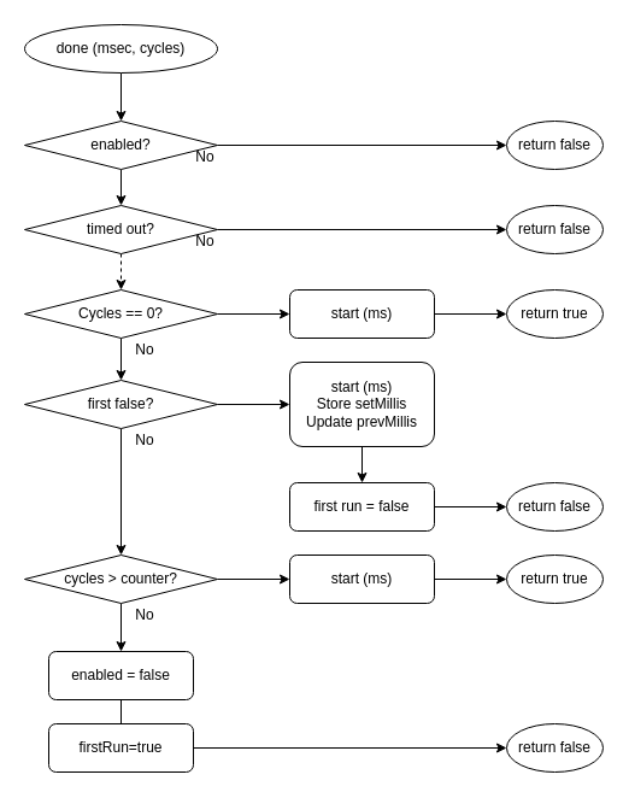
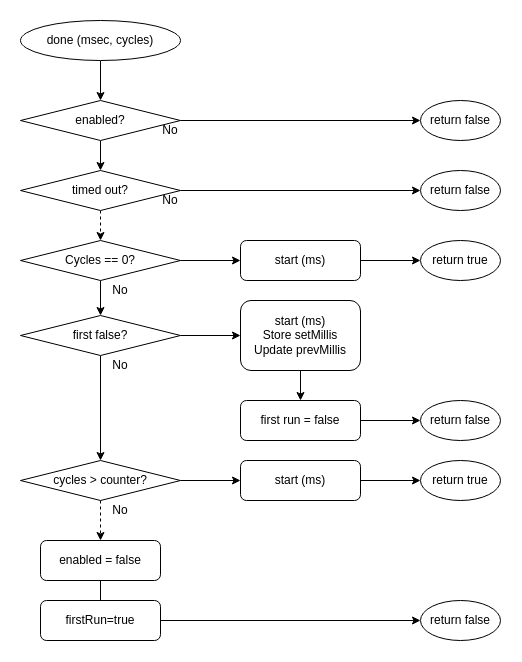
  <mxCell id="0" />
  <mxCell id="1" parent="0" />
  <mxCell id="2" value="" style="edgeStyle=none;html=1;" parent="1" source="3" target="6" edge="1"><mxGeometry relative="1" as="geometry" /></mxCell>
  <mxCell id="3" value="done (msec, cycles)" style="ellipse;whiteSpace=wrap;html=1;" parent="1" vertex="1"><mxGeometry x="20" y="20" width="160" height="40" as="geometry" /></mxCell>
  <mxCell id="4" value="" style="edgeStyle=none;html=1;" parent="1" source="6" target="23" edge="1"><mxGeometry relative="1" as="geometry" /></mxCell>
  <mxCell id="5" value="" style="edgeStyle=none;html=1;" parent="1" source="6" target="12" edge="1"><mxGeometry relative="1" as="geometry" /></mxCell>
  <mxCell id="6" value="enabled?" style="rhombus;whiteSpace=wrap;html=1;" parent="1" vertex="1"><mxGeometry x="20" y="100" width="160" height="40" as="geometry" /></mxCell>
  <mxCell id="7" value="" style="edgeStyle=none;html=1;" parent="1" source="9" target="25" edge="1"><mxGeometry relative="1" as="geometry" /></mxCell>
  <mxCell id="8" style="edgeStyle=none;html=1;exitX=0.5;exitY=1;exitDx=0;exitDy=0;entryX=0.5;entryY=0;entryDx=0;entryDy=0;" parent="1" source="9" target="18" edge="1"><mxGeometry relative="1" as="geometry" /></mxCell>
  <mxCell id="9" value="first false?" style="rhombus;whiteSpace=wrap;html=1;" parent="1" vertex="1"><mxGeometry x="20" y="315" width="160" height="40" as="geometry" /></mxCell>
  <mxCell id="10" value="" style="edgeStyle=none;html=1;" parent="1" source="12" target="28" edge="1"><mxGeometry relative="1" as="geometry" /></mxCell>
  <mxCell id="11" value="" style="edgeStyle=none;html=1;dashed=1;" parent="1" source="12" target="15" edge="1"><mxGeometry relative="1" as="geometry" /></mxCell>
  <mxCell id="12" value="timed out?" style="rhombus;whiteSpace=wrap;html=1;" parent="1" vertex="1"><mxGeometry x="20" y="170" width="160" height="40" as="geometry" /></mxCell>
  <mxCell id="13" value="" style="edgeStyle=none;html=1;" parent="1" source="15" target="30" edge="1"><mxGeometry relative="1" as="geometry" /></mxCell>
  <mxCell id="14" value="" style="edgeStyle=none;html=1;" parent="1" source="15" target="9" edge="1"><mxGeometry relative="1" as="geometry" /></mxCell>
  <mxCell id="15" value="Cycles == 0?" style="rhombus;whiteSpace=wrap;html=1;" parent="1" vertex="1"><mxGeometry x="20" y="240" width="160" height="40" as="geometry" /></mxCell>
  <mxCell id="16" value="" style="edgeStyle=none;html=1;" parent="1" source="18" target="33" edge="1"><mxGeometry relative="1" as="geometry" /></mxCell>
- <mxCell id="17" value="" style="edgeStyle=none;html=1;" parent="1" source="18" target="36" edge="1"><mxGeometry relative="1" as="geometry" /></mxCell>
+ <mxCell id="17" value="" style="edgeStyle=none;html=1;dashed=1;" parent="1" source="18" target="36" edge="1"><mxGeometry relative="1" as="geometry" /></mxCell>
  <mxCell id="18" value="cycles &amp;gt; counter?" style="rhombus;whiteSpace=wrap;html=1;" parent="1" vertex="1"><mxGeometry x="20" y="460" width="160" height="40" as="geometry" /></mxCell>
  <mxCell id="19" value="No" style="text;html=1;strokeColor=none;fillColor=none;align=center;verticalAlign=middle;whiteSpace=wrap;rounded=0;" parent="1" vertex="1"><mxGeometry x="150" y="120" width="40" height="20" as="geometry" /></mxCell>
  <mxCell id="20" value="No" style="text;html=1;strokeColor=none;fillColor=none;align=center;verticalAlign=middle;whiteSpace=wrap;rounded=0;" parent="1" vertex="1"><mxGeometry x="100" y="280" width="40" height="20" as="geometry" /></mxCell>
  <mxCell id="21" value="No" style="text;html=1;strokeColor=none;fillColor=none;align=center;verticalAlign=middle;whiteSpace=wrap;rounded=0;" parent="1" vertex="1"><mxGeometry x="150" y="190" width="40" height="20" as="geometry" /></mxCell>
  <mxCell id="22" value="No" style="text;html=1;strokeColor=none;fillColor=none;align=center;verticalAlign=middle;whiteSpace=wrap;rounded=0;" parent="1" vertex="1"><mxGeometry x="100" y="355" width="40" height="20" as="geometry" /></mxCell>
  <mxCell id="23" value="return false" style="ellipse;whiteSpace=wrap;html=1;" parent="1" vertex="1"><mxGeometry x="420" y="100" width="80" height="40" as="geometry" /></mxCell>
  <mxCell id="24" value="" style="edgeStyle=none;html=1;" parent="1" source="25" target="27" edge="1"><mxGeometry relative="1" as="geometry" /></mxCell>
  <mxCell id="25" value="start (ms)&lt;br&gt;Store setMillis&lt;br&gt;Update prevMillis" style="rounded=1;whiteSpace=wrap;html=1;" parent="1" vertex="1"><mxGeometry x="240" y="300" width="120" height="70" as="geometry" /></mxCell>
  <mxCell id="26" value="" style="edgeStyle=none;html=1;" parent="1" source="27" target="38" edge="1"><mxGeometry relative="1" as="geometry" /></mxCell>
  <mxCell id="27" value="first run = false" style="rounded=1;whiteSpace=wrap;html=1;" parent="1" vertex="1"><mxGeometry x="240" y="400" width="120" height="40" as="geometry" /></mxCell>
  <mxCell id="28" value="return false" style="ellipse;whiteSpace=wrap;html=1;" parent="1" vertex="1"><mxGeometry x="420" y="170" width="80" height="40" as="geometry" /></mxCell>
  <mxCell id="29" value="" style="edgeStyle=none;html=1;" parent="1" source="30" target="31" edge="1"><mxGeometry relative="1" as="geometry" /></mxCell>
  <mxCell id="30" value="start (ms)" style="rounded=1;whiteSpace=wrap;html=1;" parent="1" vertex="1"><mxGeometry x="240" y="240" width="120" height="40" as="geometry" /></mxCell>
  <mxCell id="31" value="return true" style="ellipse;whiteSpace=wrap;html=1;" parent="1" vertex="1"><mxGeometry x="420" y="240" width="80" height="40" as="geometry" /></mxCell>
  <mxCell id="32" value="" style="edgeStyle=none;html=1;" parent="1" source="33" target="34" edge="1"><mxGeometry relative="1" as="geometry" /></mxCell>
  <mxCell id="33" value="start (ms)" style="rounded=1;whiteSpace=wrap;html=1;" parent="1" vertex="1"><mxGeometry x="240" y="460" width="120" height="40" as="geometry" /></mxCell>
  <mxCell id="34" value="return true" style="ellipse;whiteSpace=wrap;html=1;" parent="1" vertex="1"><mxGeometry x="420" y="460" width="80" height="40" as="geometry" /></mxCell>
  <mxCell id="35" value="" style="edgeStyle=none;html=1;startArrow=none;" parent="1" source="39" target="37" edge="1"><mxGeometry relative="1" as="geometry" /></mxCell>
  <mxCell id="36" value="enabled = false" style="rounded=1;whiteSpace=wrap;html=1;" parent="1" vertex="1"><mxGeometry x="40" y="540" width="120" height="40" as="geometry" /></mxCell>
  <mxCell id="37" value="return false" style="ellipse;whiteSpace=wrap;html=1;" parent="1" vertex="1"><mxGeometry x="420" y="600" width="80" height="40" as="geometry" /></mxCell>
  <mxCell id="38" value="return false" style="ellipse;whiteSpace=wrap;html=1;" parent="1" vertex="1"><mxGeometry x="420" y="400" width="80" height="40" as="geometry" /></mxCell>
  <mxCell id="39" value="firstRun=true" style="rounded=1;whiteSpace=wrap;html=1;" parent="1" vertex="1"><mxGeometry x="40" y="600" width="120" height="40" as="geometry" /></mxCell>
  <mxCell id="40" value="" style="edgeStyle=none;html=1;endArrow=none;" parent="1" source="36" target="39" edge="1"><mxGeometry relative="1" as="geometry"><mxPoint x="100" y="580" as="sourcePoint" /><mxPoint x="100" y="670" as="targetPoint" /></mxGeometry></mxCell>
  <mxCell id="41" value="No" style="text;html=1;strokeColor=none;fillColor=none;align=center;verticalAlign=middle;whiteSpace=wrap;rounded=0;" vertex="1" parent="1"><mxGeometry x="100" y="500" width="40" height="20" as="geometry" /></mxCell>
